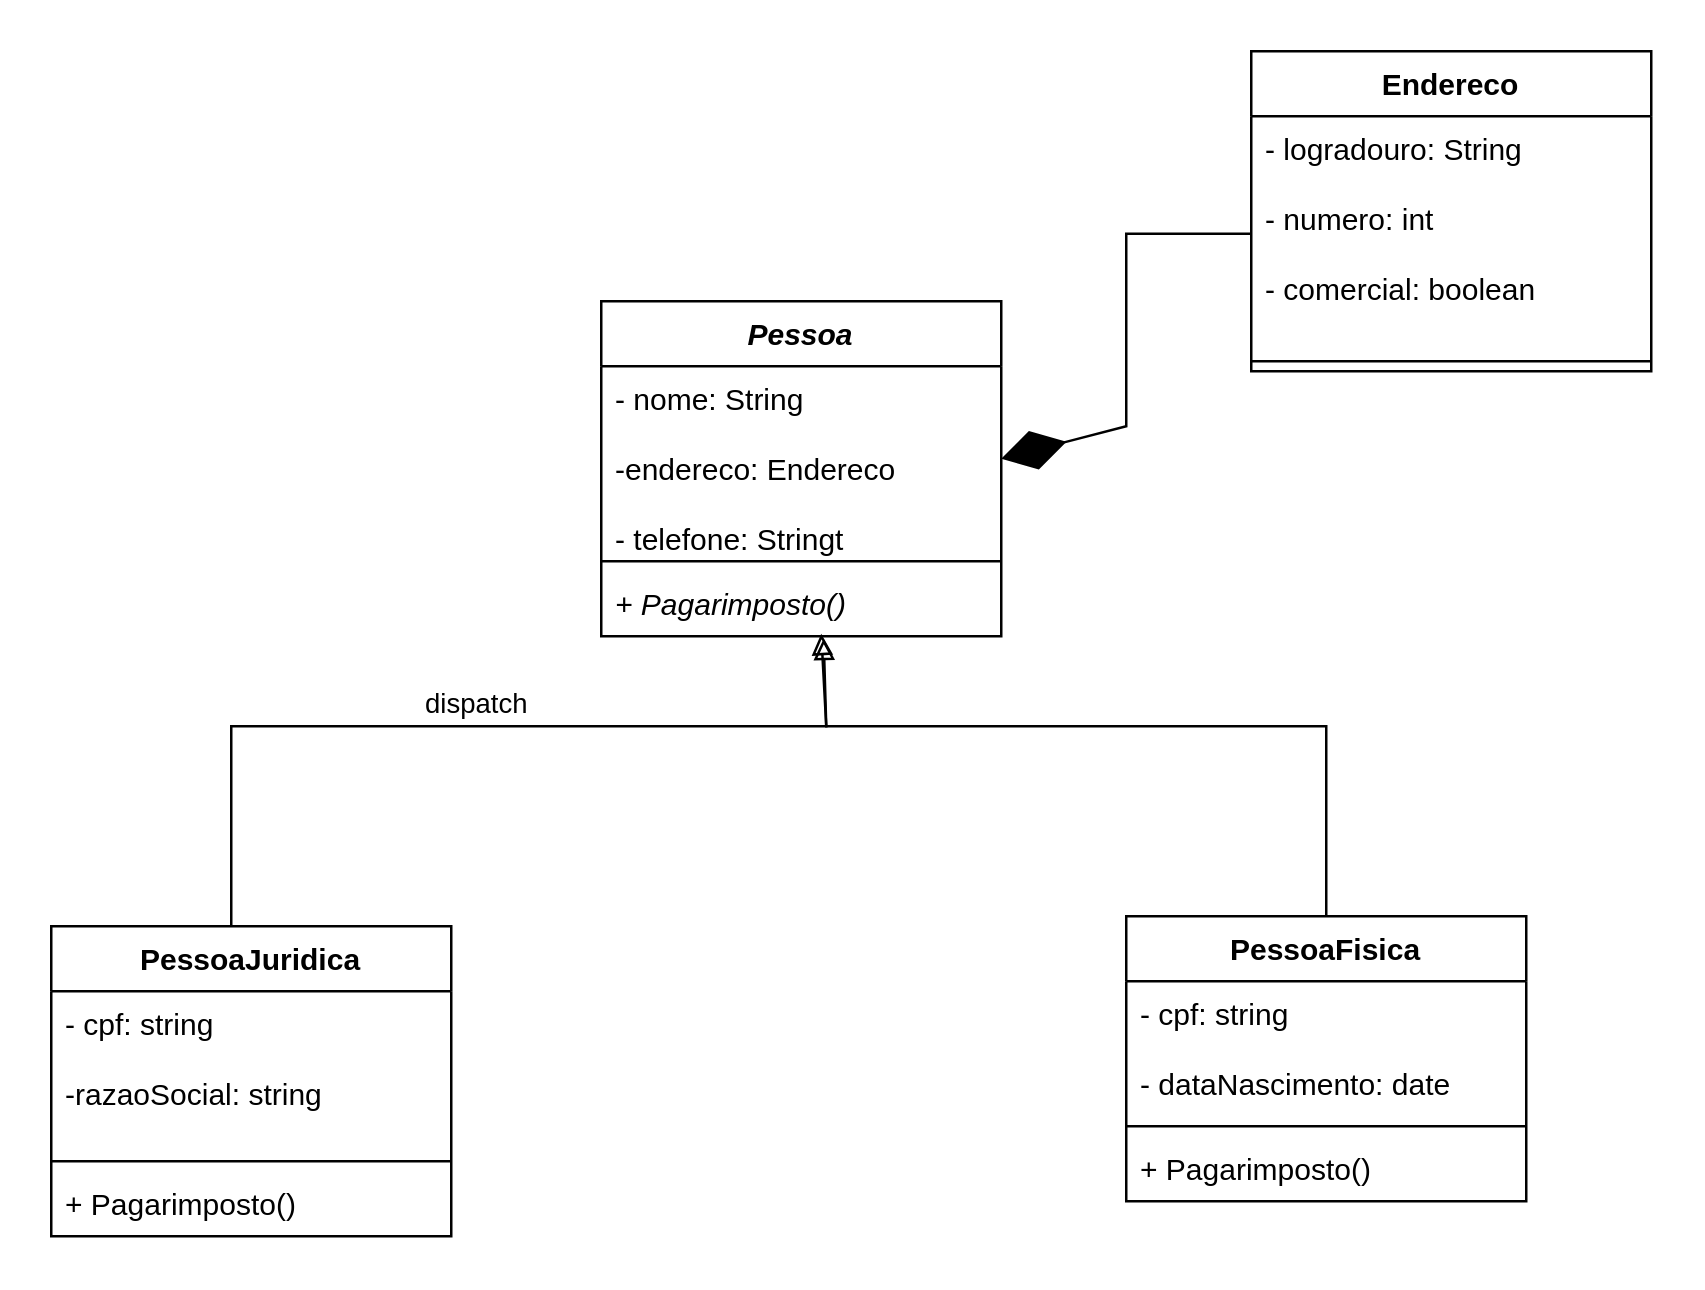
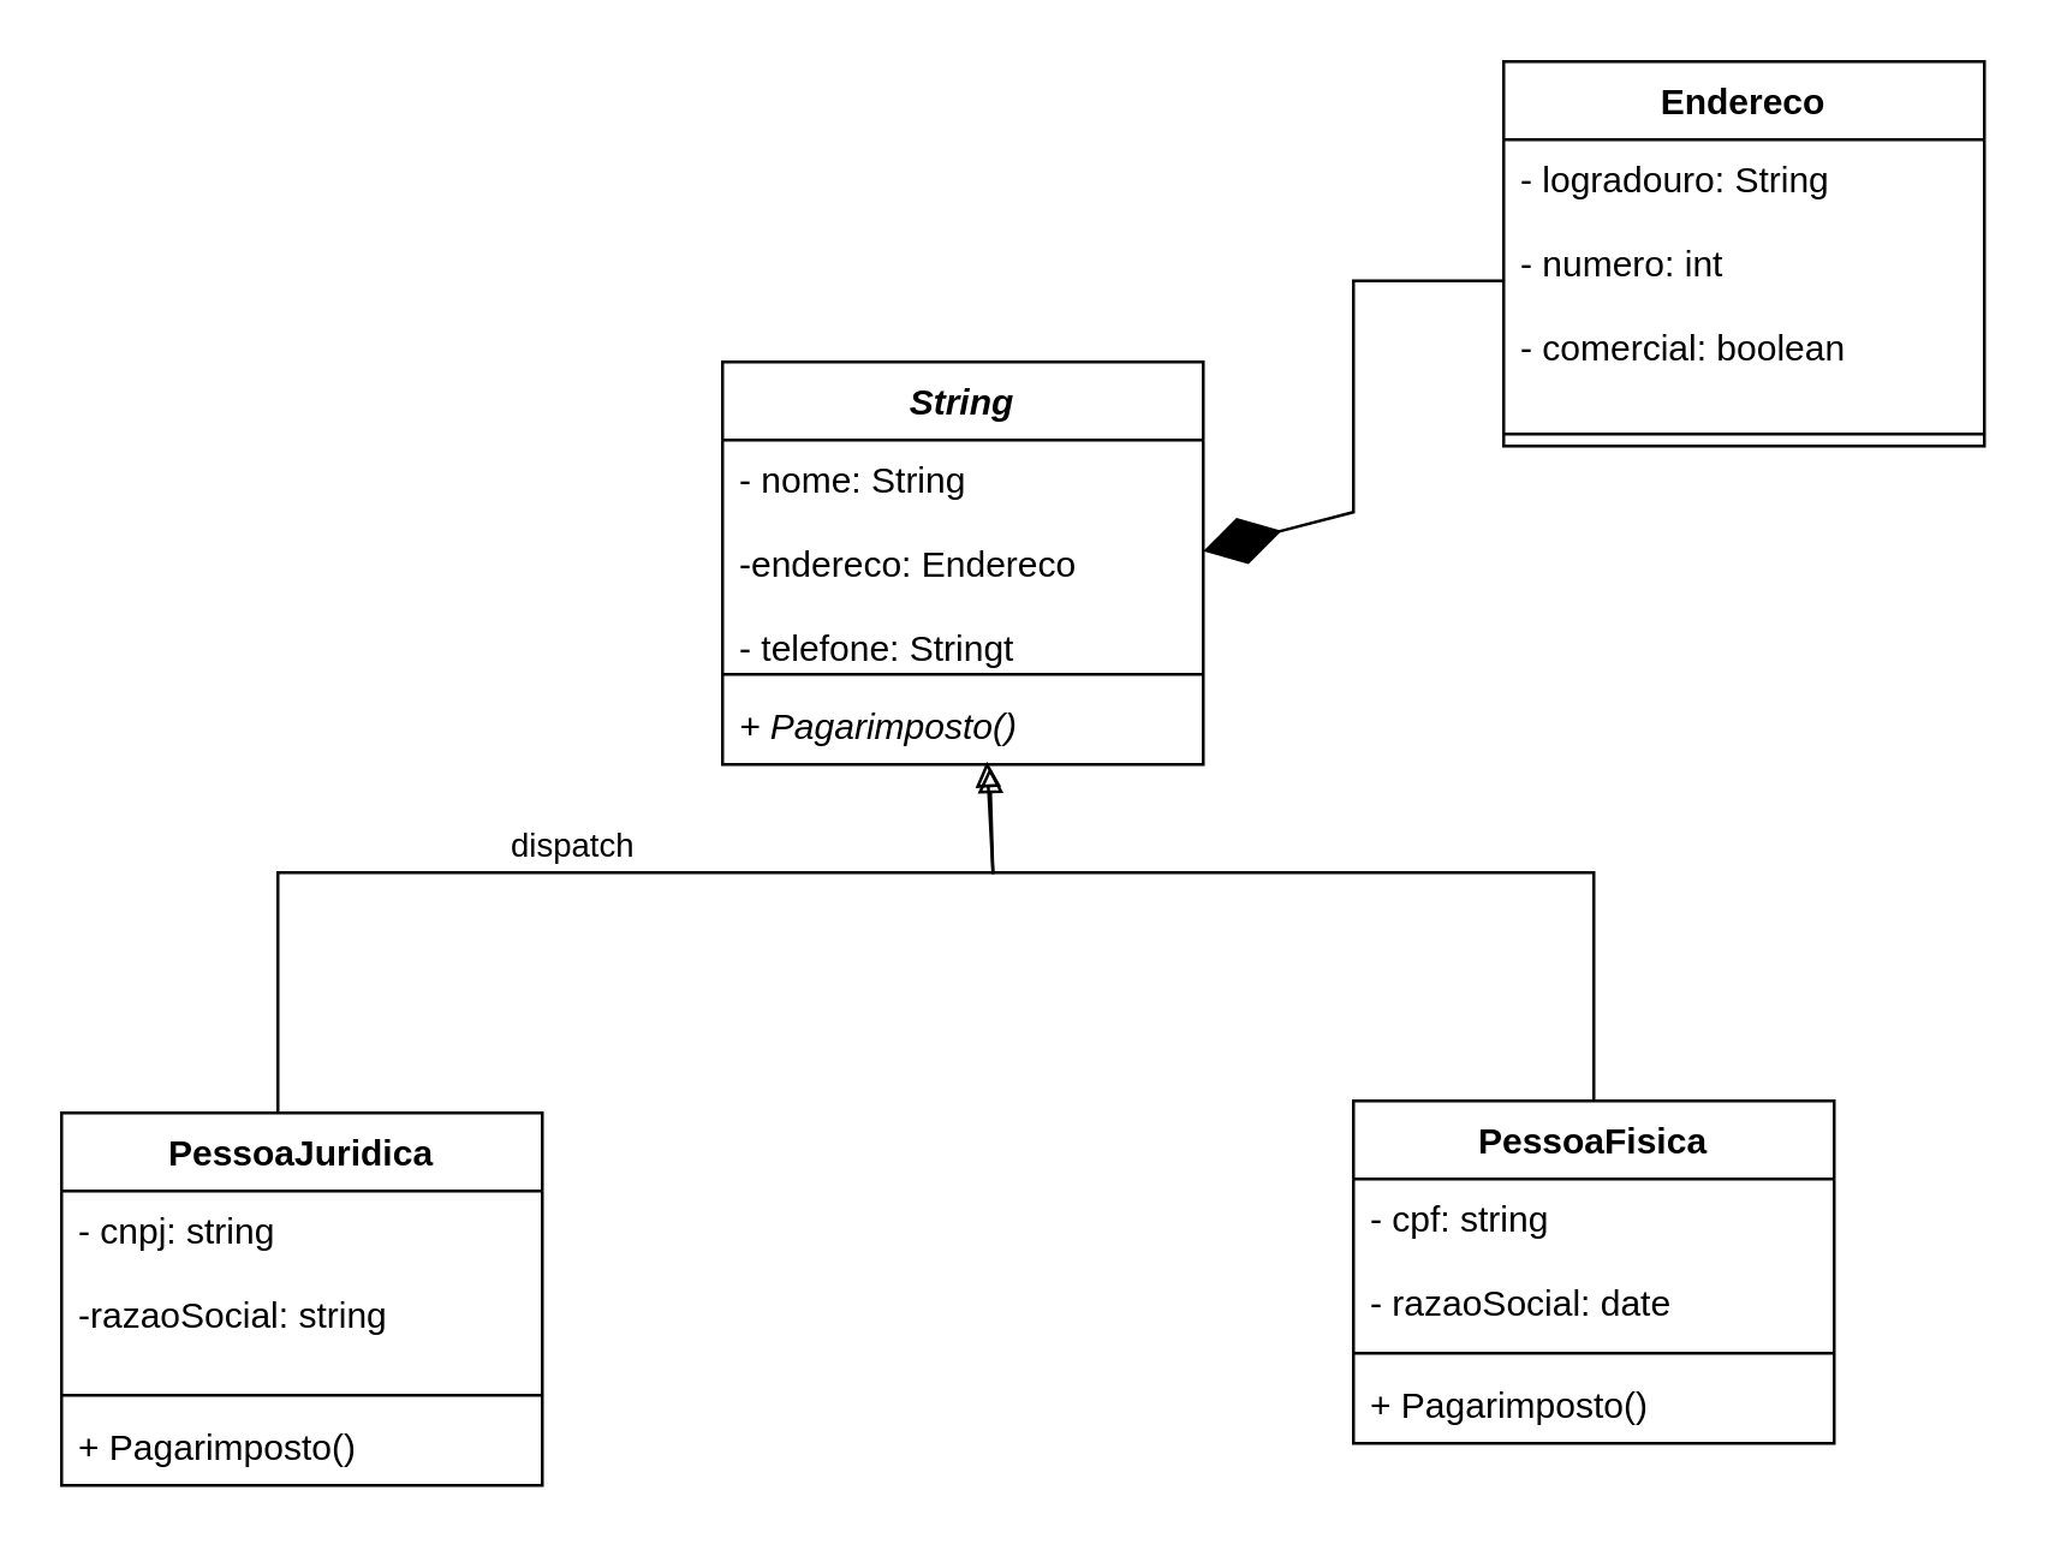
  <mxCell id="0" />
  <mxCell id="1" parent="0" />
  <mxCell id="2" value="PessoaJuridica" style="swimlane;fontStyle=1;align=center;verticalAlign=top;childLayout=stackLayout;horizontal=1;startSize=26;horizontalStack=0;resizeParent=1;resizeParentMax=0;resizeLast=0;collapsible=1;marginBottom=0;" parent="1" vertex="1"><mxGeometry x="20" y="370" width="160" height="124" as="geometry" /></mxCell>
- <mxCell id="3" value="- cpf: string&#10;&#10;-razaoSocial: string" style="text;strokeColor=none;fillColor=none;align=left;verticalAlign=top;spacingLeft=4;spacingRight=4;overflow=hidden;rotatable=0;points=[[0,0.5],[1,0.5]];portConstraint=eastwest;" parent="2" vertex="1"><mxGeometry y="26" width="160" height="64" as="geometry" /></mxCell>
+ <mxCell id="3" value="- cnpj: string&#10;&#10;-razaoSocial: string" style="text;strokeColor=none;fillColor=none;align=left;verticalAlign=top;spacingLeft=4;spacingRight=4;overflow=hidden;rotatable=0;points=[[0,0.5],[1,0.5]];portConstraint=eastwest;" parent="2" vertex="1"><mxGeometry y="26" width="160" height="64" as="geometry" /></mxCell>
  <mxCell id="4" value="" style="line;strokeWidth=1;fillColor=none;align=left;verticalAlign=middle;spacingTop=-1;spacingLeft=3;spacingRight=3;rotatable=0;labelPosition=right;points=[];portConstraint=eastwest;strokeColor=inherit;" parent="2" vertex="1"><mxGeometry y="90" width="160" height="8" as="geometry" /></mxCell>
  <mxCell id="5" value="+ Pagarimposto()" style="text;strokeColor=none;fillColor=none;align=left;verticalAlign=top;spacingLeft=4;spacingRight=4;overflow=hidden;rotatable=0;points=[[0,0.5],[1,0.5]];portConstraint=eastwest;" parent="2" vertex="1"><mxGeometry y="98" width="160" height="26" as="geometry" /></mxCell>
  <mxCell id="6" style="edgeStyle=orthogonalEdgeStyle;rounded=0;orthogonalLoop=1;jettySize=auto;html=1;endArrow=block;endFill=0;exitX=0.5;exitY=0;exitDx=0;exitDy=0;verticalAlign=bottom;entryX=0.556;entryY=1.038;entryDx=0;entryDy=0;entryPerimeter=0;" parent="1" source="7" target="14" edge="1"><mxGeometry relative="1" as="geometry"><mxPoint x="330" y="210" as="targetPoint" /><mxPoint x="530" y="360" as="sourcePoint" /><Array as="points"><mxPoint x="530" y="290" /><mxPoint x="330" y="290" /></Array></mxGeometry></mxCell>
  <mxCell id="7" value="PessoaFisica" style="swimlane;fontStyle=1;align=center;verticalAlign=top;childLayout=stackLayout;horizontal=1;startSize=26;horizontalStack=0;resizeParent=1;resizeParentMax=0;resizeLast=0;collapsible=1;marginBottom=0;" parent="1" vertex="1"><mxGeometry x="450" y="366" width="160" height="114" as="geometry" /></mxCell>
- <mxCell id="8" value="- cpf: string&#10;&#10;- dataNascimento: date" style="text;strokeColor=none;fillColor=none;align=left;verticalAlign=top;spacingLeft=4;spacingRight=4;overflow=hidden;rotatable=0;points=[[0,0.5],[1,0.5]];portConstraint=eastwest;" parent="7" vertex="1"><mxGeometry y="26" width="160" height="54" as="geometry" /></mxCell>
+ <mxCell id="8" value="- cpf: string&#10;&#10;- razaoSocial: date" style="text;strokeColor=none;fillColor=none;align=left;verticalAlign=top;spacingLeft=4;spacingRight=4;overflow=hidden;rotatable=0;points=[[0,0.5],[1,0.5]];portConstraint=eastwest;" parent="7" vertex="1"><mxGeometry y="26" width="160" height="54" as="geometry" /></mxCell>
  <mxCell id="9" value="" style="line;strokeWidth=1;fillColor=none;align=left;verticalAlign=middle;spacingTop=-1;spacingLeft=3;spacingRight=3;rotatable=0;labelPosition=right;points=[];portConstraint=eastwest;strokeColor=inherit;" parent="7" vertex="1"><mxGeometry y="80" width="160" height="8" as="geometry" /></mxCell>
  <mxCell id="10" value="+ Pagarimposto()" style="text;strokeColor=none;fillColor=none;align=left;verticalAlign=top;spacingLeft=4;spacingRight=4;overflow=hidden;rotatable=0;points=[[0,0.5],[1,0.5]];portConstraint=eastwest;" parent="7" vertex="1"><mxGeometry y="88" width="160" height="26" as="geometry" /></mxCell>
- <mxCell id="11" value="Pessoa" style="swimlane;fontStyle=3;align=center;verticalAlign=top;childLayout=stackLayout;horizontal=1;startSize=26;horizontalStack=0;resizeParent=1;resizeParentMax=0;resizeLast=0;collapsible=1;marginBottom=0;" parent="1" vertex="1"><mxGeometry x="240" y="120" width="160" height="134" as="geometry" /></mxCell>
+ <mxCell id="11" value="String" style="swimlane;fontStyle=3;align=center;verticalAlign=top;childLayout=stackLayout;horizontal=1;startSize=26;horizontalStack=0;resizeParent=1;resizeParentMax=0;resizeLast=0;collapsible=1;marginBottom=0;" parent="1" vertex="1"><mxGeometry x="240" y="120" width="160" height="134" as="geometry" /></mxCell>
  <mxCell id="12" value="- nome: String&#10;&#10;-endereco: Endereco&#10;&#10;- telefone: Stringt" style="text;strokeColor=none;fillColor=none;align=left;verticalAlign=top;spacingLeft=4;spacingRight=4;overflow=hidden;rotatable=0;points=[[0,0.5],[1,0.5]];portConstraint=eastwest;" parent="11" vertex="1"><mxGeometry y="26" width="160" height="74" as="geometry" /></mxCell>
  <mxCell id="13" value="" style="line;strokeWidth=1;fillColor=none;align=left;verticalAlign=middle;spacingTop=-1;spacingLeft=3;spacingRight=3;rotatable=0;labelPosition=right;points=[];portConstraint=eastwest;strokeColor=inherit;" parent="11" vertex="1"><mxGeometry y="100" width="160" height="8" as="geometry" /></mxCell>
  <mxCell id="14" value="+ Pagarimposto()" style="text;strokeColor=none;fillColor=none;align=left;verticalAlign=top;spacingLeft=4;spacingRight=4;overflow=hidden;rotatable=0;points=[[0,0.5],[1,0.5]];portConstraint=eastwest;fontStyle=2" parent="11" vertex="1"><mxGeometry y="108" width="160" height="26" as="geometry" /></mxCell>
  <mxCell id="15" value="dispatch" style="html=1;verticalAlign=bottom;endArrow=block;rounded=0;entryX=0.55;entryY=0.962;entryDx=0;entryDy=0;entryPerimeter=0;endFill=0;" parent="1" target="14" edge="1"><mxGeometry width="80" relative="1" as="geometry"><mxPoint x="92" y="370" as="sourcePoint" /><mxPoint x="370" y="340" as="targetPoint" /><Array as="points"><mxPoint x="92" y="290" /><mxPoint x="330" y="290" /></Array></mxGeometry></mxCell>
  <mxCell id="16" value="Endereco" style="swimlane;fontStyle=1;align=center;verticalAlign=top;childLayout=stackLayout;horizontal=1;startSize=26;horizontalStack=0;resizeParent=1;resizeParentMax=0;resizeLast=0;collapsible=1;marginBottom=0;" parent="1" vertex="1"><mxGeometry x="500" y="20" width="160" height="128" as="geometry" /></mxCell>
  <mxCell id="17" value="- logradouro: String&#10;&#10;- numero: int&#10;&#10;- comercial: boolean" style="text;strokeColor=none;fillColor=none;align=left;verticalAlign=top;spacingLeft=4;spacingRight=4;overflow=hidden;rotatable=0;points=[[0,0.5],[1,0.5]];portConstraint=eastwest;" parent="16" vertex="1"><mxGeometry y="26" width="160" height="94" as="geometry" /></mxCell>
  <mxCell id="18" value="" style="line;strokeWidth=1;fillColor=none;align=left;verticalAlign=middle;spacingTop=-1;spacingLeft=3;spacingRight=3;rotatable=0;labelPosition=right;points=[];portConstraint=eastwest;strokeColor=inherit;" parent="16" vertex="1"><mxGeometry y="120" width="160" height="8" as="geometry" /></mxCell>
  <mxCell id="19" value="" style="endArrow=diamondThin;endFill=1;endSize=24;html=1;rounded=0;exitX=0;exitY=0.5;exitDx=0;exitDy=0;entryX=1;entryY=0.5;entryDx=0;entryDy=0;" parent="1" source="17" target="12" edge="1"><mxGeometry width="160" relative="1" as="geometry"><mxPoint x="250" y="310" as="sourcePoint" /><mxPoint x="410" y="310" as="targetPoint" /><Array as="points"><mxPoint x="450" y="93" /><mxPoint x="450" y="170" /></Array></mxGeometry></mxCell>
